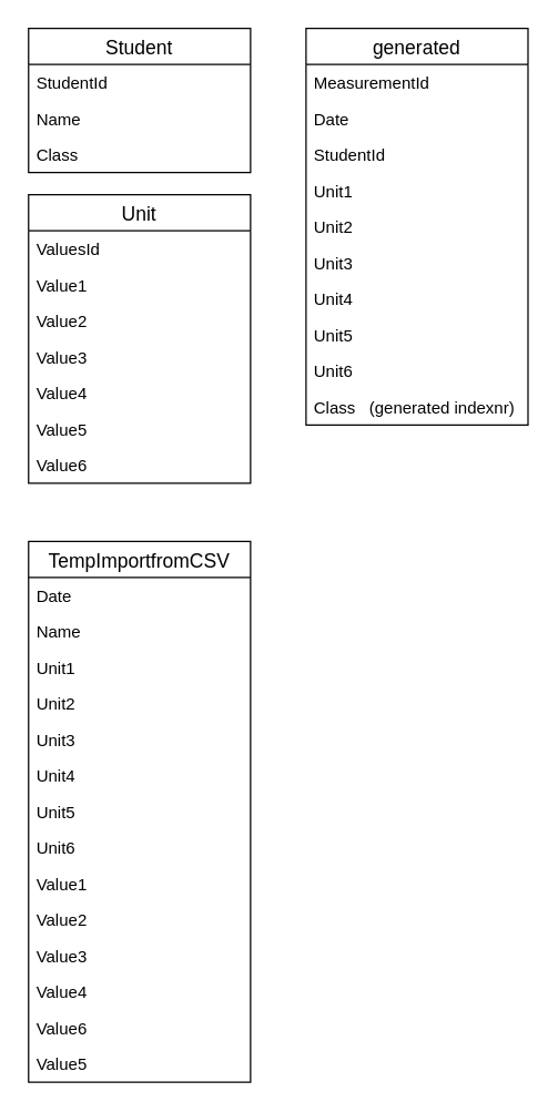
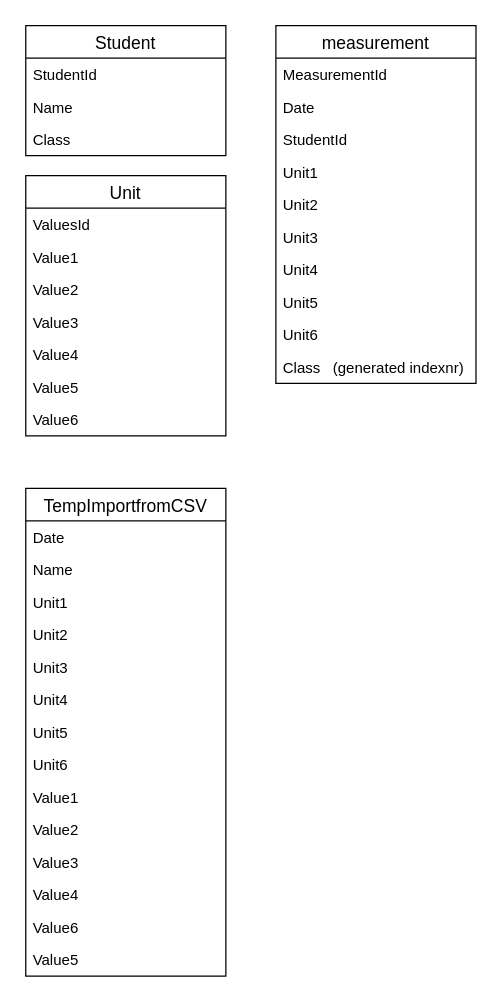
  <mxCell id="0" />
  <mxCell id="1" parent="0" />
  <mxCell id="2" value="Student" style="swimlane;fontStyle=0;childLayout=stackLayout;horizontal=1;startSize=26;horizontalStack=0;resizeParent=1;resizeParentMax=0;resizeLast=0;collapsible=1;marginBottom=0;align=center;fontSize=14;" parent="1" vertex="1"><mxGeometry x="20" y="20" width="160" height="104" as="geometry" /></mxCell>
  <mxCell id="3" value="StudentId" style="text;strokeColor=none;fillColor=none;spacingLeft=4;spacingRight=4;overflow=hidden;rotatable=0;points=[[0,0.5],[1,0.5]];portConstraint=eastwest;fontSize=12;" parent="2" vertex="1"><mxGeometry y="26" width="160" height="26" as="geometry" /></mxCell>
  <mxCell id="4" value="Name" style="text;strokeColor=none;fillColor=none;spacingLeft=4;spacingRight=4;overflow=hidden;rotatable=0;points=[[0,0.5],[1,0.5]];portConstraint=eastwest;fontSize=12;" parent="2" vertex="1"><mxGeometry y="52" width="160" height="26" as="geometry" /></mxCell>
  <mxCell id="5" value="Class" style="text;strokeColor=none;fillColor=none;spacingLeft=4;spacingRight=4;overflow=hidden;rotatable=0;points=[[0,0.5],[1,0.5]];portConstraint=eastwest;fontSize=12;" parent="2" vertex="1"><mxGeometry y="78" width="160" height="26" as="geometry" /></mxCell>
- <mxCell id="6" value="generated" style="swimlane;fontStyle=0;childLayout=stackLayout;horizontal=1;startSize=26;horizontalStack=0;resizeParent=1;resizeParentMax=0;resizeLast=0;collapsible=1;marginBottom=0;align=center;fontSize=14;" parent="1" vertex="1"><mxGeometry x="220" y="20" width="160" height="286" as="geometry" /></mxCell>
+ <mxCell id="6" value="measurement" style="swimlane;fontStyle=0;childLayout=stackLayout;horizontal=1;startSize=26;horizontalStack=0;resizeParent=1;resizeParentMax=0;resizeLast=0;collapsible=1;marginBottom=0;align=center;fontSize=14;" parent="1" vertex="1"><mxGeometry x="220" y="20" width="160" height="286" as="geometry" /></mxCell>
  <mxCell id="7" value="MeasurementId" style="text;strokeColor=none;fillColor=none;spacingLeft=4;spacingRight=4;overflow=hidden;rotatable=0;points=[[0,0.5],[1,0.5]];portConstraint=eastwest;fontSize=12;" parent="6" vertex="1"><mxGeometry y="26" width="160" height="26" as="geometry" /></mxCell>
  <mxCell id="8" value="Date" style="text;strokeColor=none;fillColor=none;spacingLeft=4;spacingRight=4;overflow=hidden;rotatable=0;points=[[0,0.5],[1,0.5]];portConstraint=eastwest;fontSize=12;" parent="6" vertex="1"><mxGeometry y="52" width="160" height="26" as="geometry" /></mxCell>
  <mxCell id="9" value="StudentId" style="text;strokeColor=none;fillColor=none;spacingLeft=4;spacingRight=4;overflow=hidden;rotatable=0;points=[[0,0.5],[1,0.5]];portConstraint=eastwest;fontSize=12;" vertex="1" parent="6"><mxGeometry y="78" width="160" height="26" as="geometry" /></mxCell>
  <mxCell id="10" value="Unit1" style="text;strokeColor=none;fillColor=none;spacingLeft=4;spacingRight=4;overflow=hidden;rotatable=0;points=[[0,0.5],[1,0.5]];portConstraint=eastwest;fontSize=12;" vertex="1" parent="6"><mxGeometry y="104" width="160" height="26" as="geometry" /></mxCell>
  <mxCell id="11" value="Unit2" style="text;strokeColor=none;fillColor=none;spacingLeft=4;spacingRight=4;overflow=hidden;rotatable=0;points=[[0,0.5],[1,0.5]];portConstraint=eastwest;fontSize=12;" vertex="1" parent="6"><mxGeometry y="130" width="160" height="26" as="geometry" /></mxCell>
  <mxCell id="12" value="Unit3" style="text;strokeColor=none;fillColor=none;spacingLeft=4;spacingRight=4;overflow=hidden;rotatable=0;points=[[0,0.5],[1,0.5]];portConstraint=eastwest;fontSize=12;" parent="6" vertex="1"><mxGeometry y="156" width="160" height="26" as="geometry" /></mxCell>
  <mxCell id="13" value="Unit4" style="text;strokeColor=none;fillColor=none;spacingLeft=4;spacingRight=4;overflow=hidden;rotatable=0;points=[[0,0.5],[1,0.5]];portConstraint=eastwest;fontSize=12;" vertex="1" parent="6"><mxGeometry y="182" width="160" height="26" as="geometry" /></mxCell>
  <mxCell id="14" value="Unit5" style="text;strokeColor=none;fillColor=none;spacingLeft=4;spacingRight=4;overflow=hidden;rotatable=0;points=[[0,0.5],[1,0.5]];portConstraint=eastwest;fontSize=12;" vertex="1" parent="6"><mxGeometry y="208" width="160" height="26" as="geometry" /></mxCell>
  <mxCell id="15" value="Unit6" style="text;strokeColor=none;fillColor=none;spacingLeft=4;spacingRight=4;overflow=hidden;rotatable=0;points=[[0,0.5],[1,0.5]];portConstraint=eastwest;fontSize=12;" vertex="1" parent="6"><mxGeometry y="234" width="160" height="26" as="geometry" /></mxCell>
  <mxCell id="16" value="Class   (generated indexnr)" style="text;strokeColor=none;fillColor=none;spacingLeft=4;spacingRight=4;overflow=hidden;rotatable=0;points=[[0,0.5],[1,0.5]];portConstraint=eastwest;fontSize=12;" parent="6" vertex="1"><mxGeometry y="260" width="160" height="26" as="geometry" /></mxCell>
  <mxCell id="17" value="Unit" style="swimlane;fontStyle=0;childLayout=stackLayout;horizontal=1;startSize=26;horizontalStack=0;resizeParent=1;resizeParentMax=0;resizeLast=0;collapsible=1;marginBottom=0;align=center;fontSize=14;" vertex="1" parent="1"><mxGeometry x="20" y="140" width="160" height="208" as="geometry" /></mxCell>
  <mxCell id="18" value="ValuesId" style="text;strokeColor=none;fillColor=none;spacingLeft=4;spacingRight=4;overflow=hidden;rotatable=0;points=[[0,0.5],[1,0.5]];portConstraint=eastwest;fontSize=12;" vertex="1" parent="17"><mxGeometry y="26" width="160" height="26" as="geometry" /></mxCell>
  <mxCell id="19" value="Value1" style="text;strokeColor=none;fillColor=none;spacingLeft=4;spacingRight=4;overflow=hidden;rotatable=0;points=[[0,0.5],[1,0.5]];portConstraint=eastwest;fontSize=12;" vertex="1" parent="17"><mxGeometry y="52" width="160" height="26" as="geometry" /></mxCell>
  <mxCell id="20" value="Value2" style="text;strokeColor=none;fillColor=none;spacingLeft=4;spacingRight=4;overflow=hidden;rotatable=0;points=[[0,0.5],[1,0.5]];portConstraint=eastwest;fontSize=12;" vertex="1" parent="17"><mxGeometry y="78" width="160" height="26" as="geometry" /></mxCell>
  <mxCell id="21" value="Value3" style="text;strokeColor=none;fillColor=none;spacingLeft=4;spacingRight=4;overflow=hidden;rotatable=0;points=[[0,0.5],[1,0.5]];portConstraint=eastwest;fontSize=12;" vertex="1" parent="17"><mxGeometry y="104" width="160" height="26" as="geometry" /></mxCell>
  <mxCell id="22" value="Value4" style="text;strokeColor=none;fillColor=none;spacingLeft=4;spacingRight=4;overflow=hidden;rotatable=0;points=[[0,0.5],[1,0.5]];portConstraint=eastwest;fontSize=12;" vertex="1" parent="17"><mxGeometry y="130" width="160" height="26" as="geometry" /></mxCell>
  <mxCell id="23" value="Value5" style="text;strokeColor=none;fillColor=none;spacingLeft=4;spacingRight=4;overflow=hidden;rotatable=0;points=[[0,0.5],[1,0.5]];portConstraint=eastwest;fontSize=12;" vertex="1" parent="17"><mxGeometry y="156" width="160" height="26" as="geometry" /></mxCell>
  <mxCell id="24" value="Value6&#10;" style="text;strokeColor=none;fillColor=none;spacingLeft=4;spacingRight=4;overflow=hidden;rotatable=0;points=[[0,0.5],[1,0.5]];portConstraint=eastwest;fontSize=12;" vertex="1" parent="17"><mxGeometry y="182" width="160" height="26" as="geometry" /></mxCell>
  <mxCell id="25" value="TempImportfromCSV" style="swimlane;fontStyle=0;childLayout=stackLayout;horizontal=1;startSize=26;horizontalStack=0;resizeParent=1;resizeParentMax=0;resizeLast=0;collapsible=1;marginBottom=0;align=center;fontSize=14;" vertex="1" parent="1"><mxGeometry x="20" y="390" width="160" height="390" as="geometry" /></mxCell>
  <mxCell id="26" value="Date" style="text;strokeColor=none;fillColor=none;spacingLeft=4;spacingRight=4;overflow=hidden;rotatable=0;points=[[0,0.5],[1,0.5]];portConstraint=eastwest;fontSize=12;" vertex="1" parent="25"><mxGeometry y="26" width="160" height="26" as="geometry" /></mxCell>
  <mxCell id="27" value="Name" style="text;strokeColor=none;fillColor=none;spacingLeft=4;spacingRight=4;overflow=hidden;rotatable=0;points=[[0,0.5],[1,0.5]];portConstraint=eastwest;fontSize=12;" vertex="1" parent="25"><mxGeometry y="52" width="160" height="26" as="geometry" /></mxCell>
  <mxCell id="28" value="Unit1" style="text;strokeColor=none;fillColor=none;spacingLeft=4;spacingRight=4;overflow=hidden;rotatable=0;points=[[0,0.5],[1,0.5]];portConstraint=eastwest;fontSize=12;" vertex="1" parent="25"><mxGeometry y="78" width="160" height="26" as="geometry" /></mxCell>
  <mxCell id="29" value="Unit2&#10;" style="text;strokeColor=none;fillColor=none;spacingLeft=4;spacingRight=4;overflow=hidden;rotatable=0;points=[[0,0.5],[1,0.5]];portConstraint=eastwest;fontSize=12;" vertex="1" parent="25"><mxGeometry y="104" width="160" height="26" as="geometry" /></mxCell>
  <mxCell id="30" value="Unit3" style="text;strokeColor=none;fillColor=none;spacingLeft=4;spacingRight=4;overflow=hidden;rotatable=0;points=[[0,0.5],[1,0.5]];portConstraint=eastwest;fontSize=12;" vertex="1" parent="25"><mxGeometry y="130" width="160" height="26" as="geometry" /></mxCell>
  <mxCell id="31" value="Unit4" style="text;strokeColor=none;fillColor=none;spacingLeft=4;spacingRight=4;overflow=hidden;rotatable=0;points=[[0,0.5],[1,0.5]];portConstraint=eastwest;fontSize=12;" vertex="1" parent="25"><mxGeometry y="156" width="160" height="26" as="geometry" /></mxCell>
  <mxCell id="32" value="Unit5" style="text;strokeColor=none;fillColor=none;spacingLeft=4;spacingRight=4;overflow=hidden;rotatable=0;points=[[0,0.5],[1,0.5]];portConstraint=eastwest;fontSize=12;" vertex="1" parent="25"><mxGeometry y="182" width="160" height="26" as="geometry" /></mxCell>
  <mxCell id="33" value="Unit6" style="text;strokeColor=none;fillColor=none;spacingLeft=4;spacingRight=4;overflow=hidden;rotatable=0;points=[[0,0.5],[1,0.5]];portConstraint=eastwest;fontSize=12;" vertex="1" parent="25"><mxGeometry y="208" width="160" height="26" as="geometry" /></mxCell>
  <mxCell id="34" value="Value1" style="text;strokeColor=none;fillColor=none;spacingLeft=4;spacingRight=4;overflow=hidden;rotatable=0;points=[[0,0.5],[1,0.5]];portConstraint=eastwest;fontSize=12;" vertex="1" parent="25"><mxGeometry y="234" width="160" height="26" as="geometry" /></mxCell>
  <mxCell id="35" value="Value2" style="text;strokeColor=none;fillColor=none;spacingLeft=4;spacingRight=4;overflow=hidden;rotatable=0;points=[[0,0.5],[1,0.5]];portConstraint=eastwest;fontSize=12;" vertex="1" parent="25"><mxGeometry y="260" width="160" height="26" as="geometry" /></mxCell>
  <mxCell id="36" value="Value3" style="text;strokeColor=none;fillColor=none;spacingLeft=4;spacingRight=4;overflow=hidden;rotatable=0;points=[[0,0.5],[1,0.5]];portConstraint=eastwest;fontSize=12;" vertex="1" parent="25"><mxGeometry y="286" width="160" height="26" as="geometry" /></mxCell>
  <mxCell id="37" value="Value4" style="text;strokeColor=none;fillColor=none;spacingLeft=4;spacingRight=4;overflow=hidden;rotatable=0;points=[[0,0.5],[1,0.5]];portConstraint=eastwest;fontSize=12;" vertex="1" parent="25"><mxGeometry y="312" width="160" height="26" as="geometry" /></mxCell>
  <mxCell id="38" value="Value6&#10;" style="text;strokeColor=none;fillColor=none;spacingLeft=4;spacingRight=4;overflow=hidden;rotatable=0;points=[[0,0.5],[1,0.5]];portConstraint=eastwest;fontSize=12;" vertex="1" parent="25"><mxGeometry y="338" width="160" height="26" as="geometry" /></mxCell>
  <mxCell id="39" value="Value5" style="text;strokeColor=none;fillColor=none;spacingLeft=4;spacingRight=4;overflow=hidden;rotatable=0;points=[[0,0.5],[1,0.5]];portConstraint=eastwest;fontSize=12;" vertex="1" parent="25"><mxGeometry y="364" width="160" height="26" as="geometry" /></mxCell>
